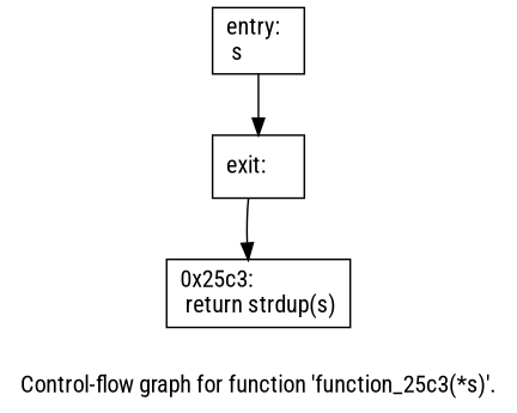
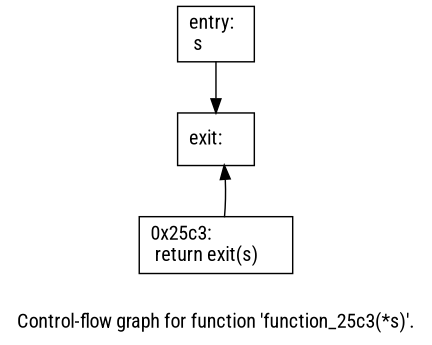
  digraph {
    fontname="Roboto Condensed"
    label="Control-flow graph for function 'function_25c3(*s)'."
    node [fontname="Roboto Condensed" shape=record]
    edge [fontname="Roboto Condensed"]
    n1 [label="{entry:\l  s\l}"]
    n2 [label="{exit:\l}"]
-   n3 [label="{0x25c3:\l  return strdup(s)\l}"]
+   n3 [label="{0x25c3:\l  return exit(s)\l}"]
    n1 -> n2
-   n2 -> n3
+   n3 -> n2
  }
